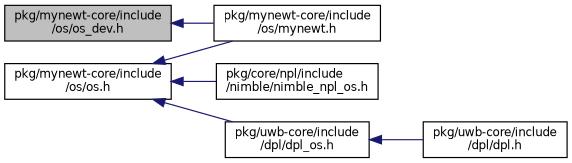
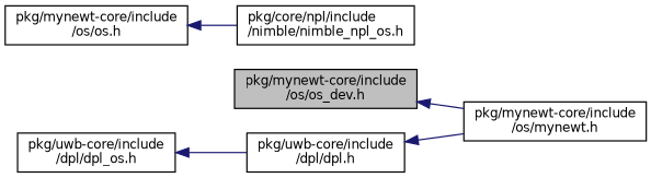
  digraph {
    rankdir=LR
    node [color=black fillcolor=white fontname=Helvetica fontsize=10 shape=record style=filled]
    edge [color=midnightblue dir=back fontname=Helvetica fontsize=10 labelfontname=Helvetica labelfontsize=10 style=solid]
    n1 [fillcolor=grey75 fontcolor=black height=0.2 label="pkg/mynewt-core/include\l/os/os_dev.h" width=0.4]
    n2 [height=0.2 label="pkg/mynewt-core/include\l/os/mynewt.h" width=0.4]
    n3 [height=0.2 label="pkg/mynewt-core/include\l/os/os.h" width=0.4]
    n4 [height=0.2 label="pkg/core/npl/include\l/nimble/nimble_npl_os.h" width=0.4]
    n5 [height=0.2 label="pkg/uwb-core/include\l/dpl/dpl_os.h" width=0.4]
    n6 [height=0.2 label="pkg/uwb-core/include\l/dpl/dpl.h" width=0.4]
    n1 -> n2
-   n3 -> n2
+   n6 -> n2
    n3 -> n4
-   n3 -> n5
    n5 -> n6
  }
